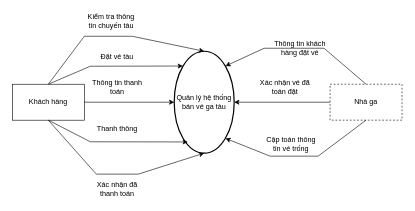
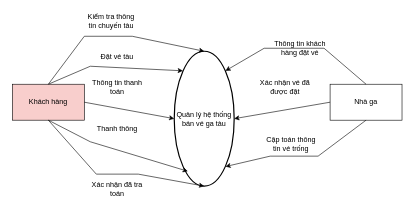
  <mxCell id="0" />
  <mxCell id="1" parent="0" />
- <mxCell id="2" value="Khách hàng" style="rounded=0;whiteSpace=wrap;html=1;" vertex="1" parent="1"><mxGeometry x="20" y="140" width="120" height="60" as="geometry" /></mxCell>
- <mxCell id="3" value="Nhà ga" style="rounded=0;whiteSpace=wrap;html=1;dashed=1;" vertex="1" parent="1"><mxGeometry x="550" y="140" width="120" height="60" as="geometry" /></mxCell>
- <mxCell id="4" value="Quản lý hệ thống bán vé ga tàu" style="strokeWidth=2;html=1;shape=mxgraph.flowchart.start_2;whiteSpace=wrap;" vertex="1" parent="1"><mxGeometry x="290" y="85" width="100" height="170" as="geometry" /></mxCell>
+ <mxCell id="2" value="Khách hàng" style="rounded=0;whiteSpace=wrap;html=1;fillColor=#f8cecc;" vertex="1" parent="1"><mxGeometry x="20" y="140" width="120" height="60" as="geometry" /></mxCell>
+ <mxCell id="3" value="Nhà ga" style="rounded=0;whiteSpace=wrap;html=1;" vertex="1" parent="1"><mxGeometry x="550" y="140" width="120" height="60" as="geometry" /></mxCell>
+ <mxCell id="4" value="Quản lý hệ thống bán vé ga tàu" style="strokeWidth=2;html=1;shape=mxgraph.flowchart.start_2;whiteSpace=wrap;" vertex="1" parent="1"><mxGeometry x="290" y="85" width="100" height="225" as="geometry" /></mxCell>
  <mxCell id="5" style="edgeStyle=none;rounded=0;orthogonalLoop=1;jettySize=auto;html=1;exitX=0.5;exitY=1;exitDx=0;exitDy=0;entryX=0.227;entryY=0.89;entryDx=0;entryDy=0;entryPerimeter=0;elbow=vertical;" edge="1" parent="1" source="2" target="4"><mxGeometry relative="1" as="geometry"><Array as="points"><mxPoint x="150" y="236" /></Array></mxGeometry></mxCell>
  <mxCell id="6" style="edgeStyle=none;rounded=0;orthogonalLoop=1;jettySize=auto;html=1;exitX=0.5;exitY=0;exitDx=0;exitDy=0;entryX=0.145;entryY=0.145;entryDx=0;entryDy=0;entryPerimeter=0;elbow=vertical;" edge="1" parent="1" source="2" target="4"><mxGeometry relative="1" as="geometry"><Array as="points"><mxPoint x="150" y="110" /></Array></mxGeometry></mxCell>
  <mxCell id="7" style="edgeStyle=none;rounded=0;orthogonalLoop=1;jettySize=auto;html=1;exitX=0.5;exitY=0;exitDx=0;exitDy=0;entryX=0.5;entryY=0;entryDx=0;entryDy=0;entryPerimeter=0;elbow=vertical;" edge="1" parent="1" source="2" target="4"><mxGeometry relative="1" as="geometry"><Array as="points"><mxPoint x="140" y="60" /><mxPoint x="220" y="60" /></Array></mxGeometry></mxCell>
  <mxCell id="8" style="edgeStyle=none;rounded=0;orthogonalLoop=1;jettySize=auto;html=1;exitX=0.5;exitY=1;exitDx=0;exitDy=0;entryX=0.5;entryY=1;entryDx=0;entryDy=0;entryPerimeter=0;elbow=vertical;" edge="1" parent="1" source="2" target="4"><mxGeometry relative="1" as="geometry"><Array as="points"><mxPoint x="160" y="290" /><mxPoint x="230" y="290" /></Array></mxGeometry></mxCell>
  <mxCell id="9" value="Kiểm tra thông tin chuyến tàu" style="text;html=1;align=center;verticalAlign=middle;whiteSpace=wrap;rounded=0;" vertex="1" parent="1"><mxGeometry x="140" y="20" width="90" height="30" as="geometry" /></mxCell>
  <mxCell id="10" value="Đặt vé tàu" style="text;html=1;align=center;verticalAlign=middle;whiteSpace=wrap;rounded=0;" vertex="1" parent="1"><mxGeometry x="150" y="80" width="90" height="30" as="geometry" /></mxCell>
  <mxCell id="11" style="edgeStyle=none;rounded=0;orthogonalLoop=1;jettySize=auto;html=1;exitX=1;exitY=0.5;exitDx=0;exitDy=0;entryX=0;entryY=0.5;entryDx=0;entryDy=0;entryPerimeter=0;elbow=vertical;" edge="1" parent="1" source="2" target="4"><mxGeometry relative="1" as="geometry" /></mxCell>
  <mxCell id="12" value="Thông tin thanh toán" style="text;html=1;align=center;verticalAlign=middle;whiteSpace=wrap;rounded=0;" vertex="1" parent="1"><mxGeometry x="150" y="130" width="90" height="30" as="geometry" /></mxCell>
  <mxCell id="13" value="Thanh thông" style="text;html=1;align=center;verticalAlign=middle;whiteSpace=wrap;rounded=0;" vertex="1" parent="1"><mxGeometry x="150" y="200" width="90" height="30" as="geometry" /></mxCell>
- <mxCell id="14" value="Xác nhận đã thanh toán" style="text;html=1;align=center;verticalAlign=middle;whiteSpace=wrap;rounded=0;" vertex="1" parent="1"><mxGeometry x="150" y="300" width="90" height="30" as="geometry" /></mxCell>
+ <mxCell id="14" value="Xác nhận đã tra toán" style="text;html=1;align=center;verticalAlign=middle;whiteSpace=wrap;rounded=0;" vertex="1" parent="1"><mxGeometry x="150" y="300" width="90" height="30" as="geometry" /></mxCell>
  <mxCell id="15" style="edgeStyle=none;rounded=0;orthogonalLoop=1;jettySize=auto;html=1;exitX=0.5;exitY=0;exitDx=0;exitDy=0;entryX=0.855;entryY=0.145;entryDx=0;entryDy=0;entryPerimeter=0;elbow=vertical;" edge="1" parent="1" source="3" target="4"><mxGeometry relative="1" as="geometry"><Array as="points"><mxPoint x="540" y="80" /><mxPoint x="440" y="80" /></Array></mxGeometry></mxCell>
  <mxCell id="16" style="edgeStyle=none;rounded=0;orthogonalLoop=1;jettySize=auto;html=1;exitX=0.5;exitY=1;exitDx=0;exitDy=0;entryX=0.855;entryY=0.855;entryDx=0;entryDy=0;entryPerimeter=0;elbow=vertical;" edge="1" parent="1" source="3" target="4"><mxGeometry relative="1" as="geometry"><Array as="points"><mxPoint x="530" y="260" /><mxPoint x="450" y="260" /></Array></mxGeometry></mxCell>
  <mxCell id="17" style="edgeStyle=none;rounded=0;orthogonalLoop=1;jettySize=auto;html=1;exitX=0;exitY=0.5;exitDx=0;exitDy=0;entryX=1;entryY=0.5;entryDx=0;entryDy=0;entryPerimeter=0;elbow=vertical;" edge="1" parent="1" source="3" target="4"><mxGeometry relative="1" as="geometry" /></mxCell>
  <mxCell id="18" value="Cập toán thông tin vé trống" style="text;html=1;align=center;verticalAlign=middle;whiteSpace=wrap;rounded=0;" vertex="1" parent="1"><mxGeometry x="440" y="225" width="90" height="30" as="geometry" /></mxCell>
- <mxCell id="19" value="Xác nhận vé đã toán đặt" style="text;html=1;align=center;verticalAlign=middle;whiteSpace=wrap;rounded=0;" vertex="1" parent="1"><mxGeometry x="430" y="130" width="90" height="30" as="geometry" /></mxCell>
+ <mxCell id="19" value="Xác nhận vé đã được đặt" style="text;html=1;align=center;verticalAlign=middle;whiteSpace=wrap;rounded=0;" vertex="1" parent="1"><mxGeometry x="430" y="130" width="90" height="30" as="geometry" /></mxCell>
  <mxCell id="20" value="Thông tin khách hàng đặt vé" style="text;html=1;align=center;verticalAlign=middle;whiteSpace=wrap;rounded=0;" vertex="1" parent="1"><mxGeometry x="455" y="65" width="90" height="30" as="geometry" /></mxCell>
